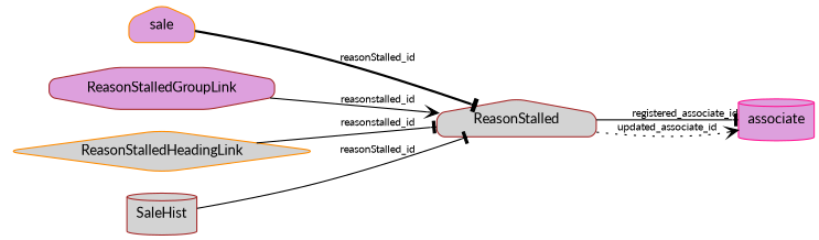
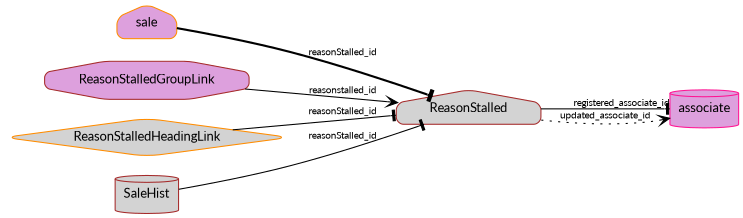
  digraph {
    fontname=Lato
    rankdir=LR
    node [color=brown fillcolor=lightgrey fontname=Lato fontsize=12 shape=house style="rounded, filled,filled"]
    edge [arrowhead=tee fontname=Lato fontsize=9 style=solid]
    ReasonStalled
    associate [color=deeppink fillcolor=plum shape=cylinder]
    sale [color=darkorange fillcolor=plum]
    ReasonStalledGroupLink [fillcolor=plum shape=octagon]
    ReasonStalledHeadingLink [color=darkorange shape=diamond]
    SaleHist [shape=cylinder]
    ReasonStalled -> associate [headlabel=registered_associate_id]
    ReasonStalled -> associate [arrowhead=vee label=updated_associate_id style=dotted]
    sale -> ReasonStalled [label=reasonStalled_id style=bold]
    ReasonStalledGroupLink -> ReasonStalled [arrowhead=vee label=reasonstalled_id]
-   ReasonStalledHeadingLink -> ReasonStalled [label=reasonstalled_id]
+   ReasonStalledHeadingLink -> ReasonStalled [label=reasonStalled_id]
    SaleHist -> ReasonStalled [label=reasonStalled_id]
  }
